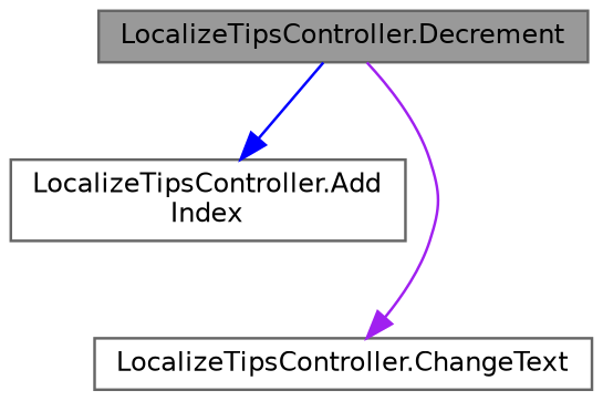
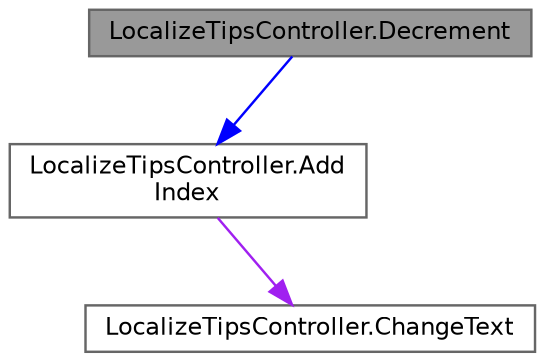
  digraph {
    fontname="DejaVu Sans"
    rankdir=TB
    node [color=grey40 fillcolor=white fontname="DejaVu Sans" fontsize=10 shape=box style=filled]
    edge [fontname="DejaVu Sans" fontsize=10 labelfontname=Helvetica labelfontsize=10 style=solid]
    n1 [color=gray40 fillcolor=grey60 fontcolor=black height=0.2 label="LocalizeTipsController.Decrement" width=0.4]
    n2 [height=0.2 label="LocalizeTipsController.Add\lIndex" width=0.4]
    n3 [height=0.2 label="LocalizeTipsController.ChangeText" width=0.4]
    n1 -> n2 [color=blue]
-   n1 -> n3 [color=purple]
+   n2 -> n3 [color=purple]
  }
